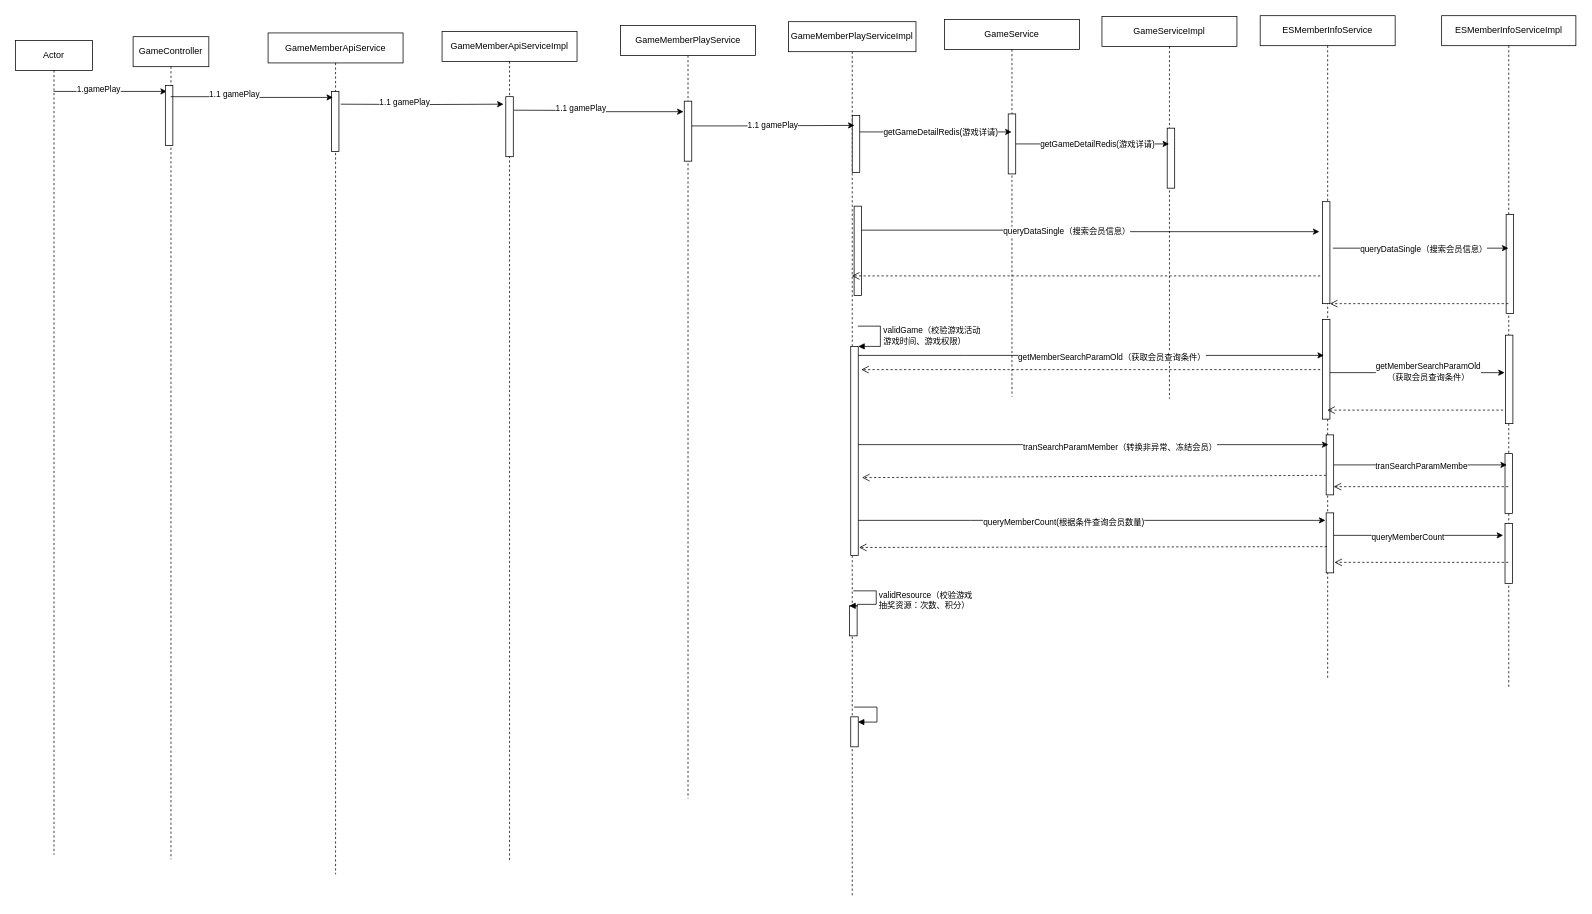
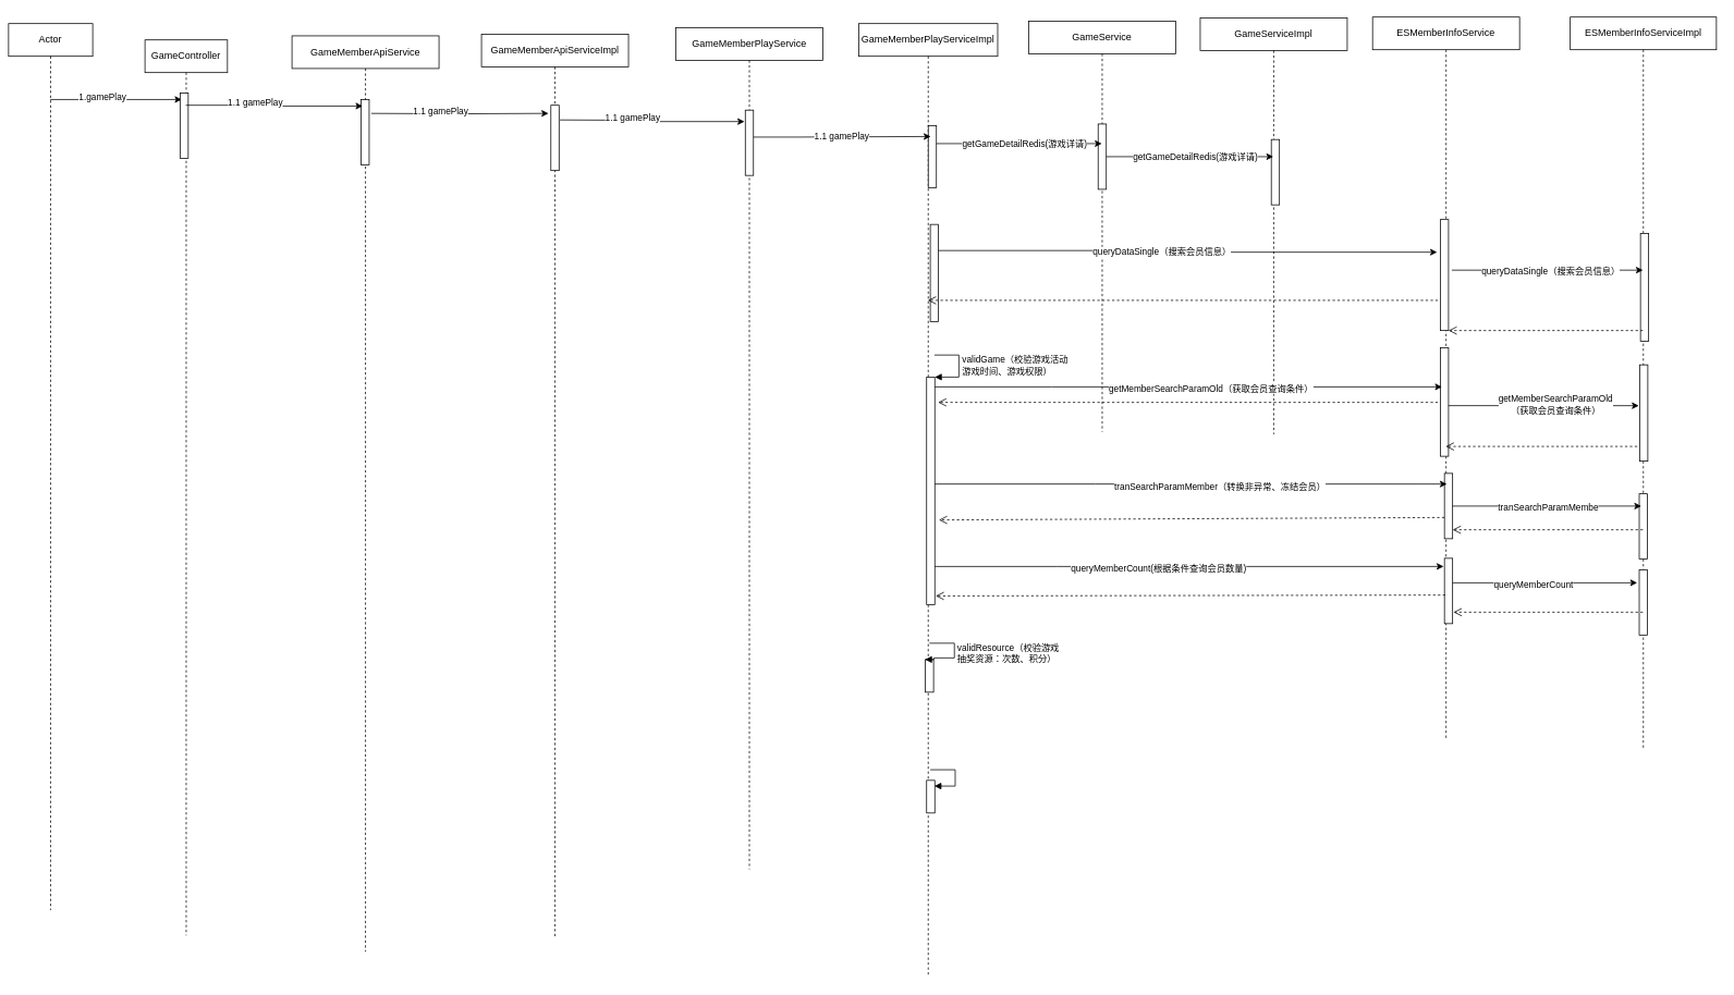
  <mxCell id="0" />
  <mxCell id="1" parent="0" />
  <mxCell id="2" style="edgeStyle=orthogonalEdgeStyle;rounded=0;orthogonalLoop=1;jettySize=auto;html=1;entryX=0.2;entryY=0.1;entryDx=0;entryDy=0;entryPerimeter=0;" edge="1" parent="1" source="4" target="6"><mxGeometry relative="1" as="geometry"><Array as="points"><mxPoint x="118" y="121" /><mxPoint x="118" y="121" /></Array></mxGeometry></mxCell>
  <mxCell id="3" value="1.gamePlay" style="edgeLabel;html=1;align=center;verticalAlign=middle;resizable=0;points=[];" vertex="1" connectable="0" parent="2"><mxGeometry x="-0.233" y="4" relative="1" as="geometry"><mxPoint x="1" as="offset" /></mxGeometry></mxCell>
- <mxCell id="4" value="Actor" style="shape=umlLifeline;perimeter=lifelinePerimeter;whiteSpace=wrap;html=1;container=1;collapsible=0;recursiveResize=0;outlineConnect=0;" vertex="1" parent="1"><mxGeometry x="20" y="53" width="103" height="1086" as="geometry" /></mxCell>
+ <mxCell id="4" value="Actor" style="shape=umlLifeline;perimeter=lifelinePerimeter;whiteSpace=wrap;html=1;container=1;collapsible=0;recursiveResize=0;outlineConnect=0;" vertex="1" parent="1"><mxGeometry x="10" y="28" width="103" height="1086" as="geometry" /></mxCell>
  <mxCell id="5" value="GameController" style="shape=umlLifeline;perimeter=lifelinePerimeter;whiteSpace=wrap;html=1;container=1;collapsible=0;recursiveResize=0;outlineConnect=0;" vertex="1" parent="1"><mxGeometry x="177" y="48" width="101" height="1097" as="geometry" /></mxCell>
  <mxCell id="6" value="" style="html=1;points=[];perimeter=orthogonalPerimeter;" vertex="1" parent="5"><mxGeometry x="43" y="65" width="10" height="80" as="geometry" /></mxCell>
  <mxCell id="7" value="GameMemberApiService" style="shape=umlLifeline;perimeter=lifelinePerimeter;whiteSpace=wrap;html=1;container=1;collapsible=0;recursiveResize=0;outlineConnect=0;" vertex="1" parent="1"><mxGeometry x="357" y="43" width="180" height="1122" as="geometry" /></mxCell>
  <mxCell id="8" value="" style="html=1;points=[];perimeter=orthogonalPerimeter;" vertex="1" parent="7"><mxGeometry x="84.5" y="78" width="10" height="80" as="geometry" /></mxCell>
  <mxCell id="9" style="edgeStyle=orthogonalEdgeStyle;rounded=0;orthogonalLoop=1;jettySize=auto;html=1;entryX=0.2;entryY=0.1;entryDx=0;entryDy=0;entryPerimeter=0;" edge="1" parent="1" target="8" source="5"><mxGeometry relative="1" as="geometry"><mxPoint x="291" y="129" as="sourcePoint" /><Array as="points"><mxPoint x="340" y="128" /><mxPoint x="340" y="129" /></Array></mxGeometry></mxCell>
  <mxCell id="10" value="1.1 gamePlay" style="edgeLabel;html=1;align=center;verticalAlign=middle;resizable=0;points=[];" vertex="1" connectable="0" parent="9"><mxGeometry x="-0.233" y="4" relative="1" as="geometry"><mxPoint x="1" as="offset" /></mxGeometry></mxCell>
  <mxCell id="11" value="GameMemberApiServiceImpl" style="shape=umlLifeline;perimeter=lifelinePerimeter;whiteSpace=wrap;html=1;container=1;collapsible=0;recursiveResize=0;outlineConnect=0;" vertex="1" parent="1"><mxGeometry x="589" y="41" width="180" height="1106" as="geometry" /></mxCell>
  <mxCell id="12" value="" style="html=1;points=[];perimeter=orthogonalPerimeter;" vertex="1" parent="11"><mxGeometry x="85" y="87" width="10" height="80" as="geometry" /></mxCell>
  <mxCell id="13" value="GameMemberPlayService" style="shape=umlLifeline;perimeter=lifelinePerimeter;whiteSpace=wrap;html=1;container=1;collapsible=0;recursiveResize=0;outlineConnect=0;" vertex="1" parent="1"><mxGeometry x="827" y="33" width="180" height="1031" as="geometry" /></mxCell>
  <mxCell id="14" value="" style="html=1;points=[];perimeter=orthogonalPerimeter;" vertex="1" parent="13"><mxGeometry x="85" y="101" width="10" height="80" as="geometry" /></mxCell>
  <mxCell id="15" value="GameMemberPlayServiceImpl" style="shape=umlLifeline;perimeter=lifelinePerimeter;whiteSpace=wrap;html=1;container=1;collapsible=0;recursiveResize=0;outlineConnect=0;" vertex="1" parent="1"><mxGeometry x="1051" y="28" width="170" height="1168" as="geometry" /></mxCell>
  <mxCell id="16" value="" style="html=1;points=[];perimeter=orthogonalPerimeter;" vertex="1" parent="15"><mxGeometry x="85" y="125" width="10" height="76" as="geometry" /></mxCell>
  <mxCell id="17" value="" style="html=1;points=[];perimeter=orthogonalPerimeter;" vertex="1" parent="15"><mxGeometry x="87.5" y="246" width="10" height="119" as="geometry" /></mxCell>
  <mxCell id="18" value="" style="html=1;points=[];perimeter=orthogonalPerimeter;" vertex="1" parent="15"><mxGeometry x="83" y="433" width="10" height="279" as="geometry" /></mxCell>
  <mxCell id="19" value="validGame（校验游戏活动&lt;br&gt;游戏时间、游戏权限）" style="edgeStyle=orthogonalEdgeStyle;html=1;align=left;spacingLeft=2;endArrow=block;rounded=0;entryX=1;entryY=0;" edge="1" target="18" parent="15"><mxGeometry relative="1" as="geometry"><mxPoint x="92.5" y="406" as="sourcePoint" /><Array as="points"><mxPoint x="122.5" y="406" /></Array></mxGeometry></mxCell>
  <mxCell id="20" value="" style="html=1;points=[];perimeter=orthogonalPerimeter;" vertex="1" parent="15"><mxGeometry x="81.5" y="779" width="10" height="40" as="geometry" /></mxCell>
  <mxCell id="21" value="validResource（校验游戏&lt;br&gt;&lt;span style=&quot;font-size: 11px;&quot;&gt;抽奖资源：次数、积分&lt;/span&gt;）" style="edgeStyle=orthogonalEdgeStyle;html=1;align=left;spacingLeft=2;endArrow=block;rounded=0;entryX=-0.05;entryY=0;entryDx=0;entryDy=0;entryPerimeter=0;" edge="1" parent="15" target="20"><mxGeometry relative="1" as="geometry"><mxPoint x="86.5" y="759" as="sourcePoint" /><Array as="points"><mxPoint x="117" y="759" /><mxPoint x="117" y="777" /><mxPoint x="92" y="777" /><mxPoint x="92" y="779" /></Array></mxGeometry></mxCell>
  <mxCell id="22" value="" style="html=1;points=[];perimeter=orthogonalPerimeter;" vertex="1" parent="15"><mxGeometry x="83" y="927" width="10" height="40" as="geometry" /></mxCell>
  <mxCell id="23" value="" style="edgeStyle=orthogonalEdgeStyle;html=1;align=left;spacingLeft=2;endArrow=block;rounded=0;entryX=1;entryY=0;" edge="1" parent="15"><mxGeometry relative="1" as="geometry"><mxPoint x="87.5" y="914" as="sourcePoint" /><Array as="points"><mxPoint x="118" y="914" /><mxPoint x="118" y="934" /></Array><mxPoint x="92.5" y="934" as="targetPoint" /></mxGeometry></mxCell>
  <mxCell id="24" style="edgeStyle=orthogonalEdgeStyle;rounded=0;orthogonalLoop=1;jettySize=auto;html=1;entryX=-0.3;entryY=0.125;entryDx=0;entryDy=0;entryPerimeter=0;" edge="1" parent="1" target="12"><mxGeometry relative="1" as="geometry"><mxPoint x="454" y="138" as="sourcePoint" /><Array as="points" /><mxPoint x="453.5" y="139" as="targetPoint" /></mxGeometry></mxCell>
  <mxCell id="25" value="1.1 gamePlay" style="edgeLabel;html=1;align=center;verticalAlign=middle;resizable=0;points=[];" vertex="1" connectable="0" parent="24"><mxGeometry x="-0.233" y="4" relative="1" as="geometry"><mxPoint x="1" as="offset" /></mxGeometry></mxCell>
  <mxCell id="26" style="edgeStyle=orthogonalEdgeStyle;rounded=0;orthogonalLoop=1;jettySize=auto;html=1;entryX=-0.1;entryY=0.175;entryDx=0;entryDy=0;entryPerimeter=0;" edge="1" parent="1" target="14"><mxGeometry relative="1" as="geometry"><mxPoint x="685" y="146" as="sourcePoint" /><Array as="points" /><mxPoint x="463.5" y="149" as="targetPoint" /></mxGeometry></mxCell>
  <mxCell id="27" value="1.1 gamePlay" style="edgeLabel;html=1;align=center;verticalAlign=middle;resizable=0;points=[];" vertex="1" connectable="0" parent="26"><mxGeometry x="-0.233" y="4" relative="1" as="geometry"><mxPoint x="1" as="offset" /></mxGeometry></mxCell>
  <mxCell id="28" style="edgeStyle=orthogonalEdgeStyle;rounded=0;orthogonalLoop=1;jettySize=auto;html=1;entryX=0.3;entryY=0.175;entryDx=0;entryDy=0;entryPerimeter=0;" edge="1" parent="1" source="14" target="16"><mxGeometry relative="1" as="geometry"><Array as="points"><mxPoint x="977" y="167" /><mxPoint x="977" y="167" /></Array></mxGeometry></mxCell>
  <mxCell id="29" value="1.1 gamePlay" style="edgeLabel;html=1;align=center;verticalAlign=middle;resizable=0;points=[];" vertex="1" connectable="0" parent="28"><mxGeometry x="-0.005" y="1" relative="1" as="geometry"><mxPoint as="offset" /></mxGeometry></mxCell>
  <mxCell id="30" value="GameService" style="shape=umlLifeline;perimeter=lifelinePerimeter;whiteSpace=wrap;html=1;container=1;collapsible=0;recursiveResize=0;outlineConnect=0;" vertex="1" parent="1"><mxGeometry x="1259" y="25" width="180" height="503" as="geometry" /></mxCell>
  <mxCell id="31" value="" style="html=1;points=[];perimeter=orthogonalPerimeter;" vertex="1" parent="30"><mxGeometry x="85" y="126" width="10" height="80" as="geometry" /></mxCell>
  <mxCell id="32" value="GameServiceImpl" style="shape=umlLifeline;perimeter=lifelinePerimeter;whiteSpace=wrap;html=1;container=1;collapsible=0;recursiveResize=0;outlineConnect=0;" vertex="1" parent="1"><mxGeometry x="1469" y="21" width="180" height="510" as="geometry" /></mxCell>
  <mxCell id="33" value="" style="html=1;points=[];perimeter=orthogonalPerimeter;" vertex="1" parent="32"><mxGeometry x="87" y="149" width="10" height="80" as="geometry" /></mxCell>
  <mxCell id="34" style="edgeStyle=orthogonalEdgeStyle;rounded=0;orthogonalLoop=1;jettySize=auto;html=1;" edge="1" parent="1" source="16" target="30"><mxGeometry relative="1" as="geometry"><Array as="points"><mxPoint x="1169" y="175" /><mxPoint x="1169" y="175" /></Array></mxGeometry></mxCell>
  <mxCell id="35" value="getGameDetailRedis(游戏详请)" style="edgeLabel;html=1;align=center;verticalAlign=middle;resizable=0;points=[];" vertex="1" connectable="0" parent="34"><mxGeometry x="-0.18" relative="1" as="geometry"><mxPoint x="24" y="-1" as="offset" /></mxGeometry></mxCell>
  <mxCell id="36" style="edgeStyle=orthogonalEdgeStyle;rounded=0;orthogonalLoop=1;jettySize=auto;html=1;" edge="1" parent="1" source="31" target="32"><mxGeometry relative="1" as="geometry"><mxPoint x="1156" y="185" as="sourcePoint" /><mxPoint x="1358.5" y="185" as="targetPoint" /><Array as="points"><mxPoint x="1494" y="191" /><mxPoint x="1494" y="191" /></Array></mxGeometry></mxCell>
  <mxCell id="37" value="getGameDetailRedis(游戏详请)" style="edgeLabel;html=1;align=center;verticalAlign=middle;resizable=0;points=[];" vertex="1" connectable="0" parent="36"><mxGeometry x="-0.18" relative="1" as="geometry"><mxPoint x="24" y="-1" as="offset" /></mxGeometry></mxCell>
  <mxCell id="38" value="ESMemberInfoService" style="shape=umlLifeline;perimeter=lifelinePerimeter;whiteSpace=wrap;html=1;container=1;collapsible=0;recursiveResize=0;outlineConnect=0;" vertex="1" parent="1"><mxGeometry x="1680" y="20" width="180" height="886" as="geometry" /></mxCell>
  <mxCell id="39" value="" style="html=1;points=[];perimeter=orthogonalPerimeter;" vertex="1" parent="38"><mxGeometry x="83" y="248" width="10" height="136" as="geometry" /></mxCell>
  <mxCell id="40" value="" style="html=1;points=[];perimeter=orthogonalPerimeter;" vertex="1" parent="38"><mxGeometry x="83" y="405" width="10" height="133" as="geometry" /></mxCell>
  <mxCell id="41" value="" style="html=1;points=[];perimeter=orthogonalPerimeter;" vertex="1" parent="38"><mxGeometry x="88" y="559" width="10" height="80" as="geometry" /></mxCell>
  <mxCell id="42" value="" style="html=1;points=[];perimeter=orthogonalPerimeter;" vertex="1" parent="38"><mxGeometry x="88" y="663" width="10" height="80" as="geometry" /></mxCell>
  <mxCell id="43" value="ESMemberInfoServiceImpl" style="shape=umlLifeline;perimeter=lifelinePerimeter;whiteSpace=wrap;html=1;container=1;collapsible=0;recursiveResize=0;outlineConnect=0;" vertex="1" parent="1"><mxGeometry x="1922" y="20" width="179" height="898" as="geometry" /></mxCell>
  <mxCell id="44" value="" style="html=1;points=[];perimeter=orthogonalPerimeter;" vertex="1" parent="43"><mxGeometry x="86" y="265" width="10" height="132" as="geometry" /></mxCell>
  <mxCell id="45" value="" style="html=1;points=[];perimeter=orthogonalPerimeter;" vertex="1" parent="43"><mxGeometry x="85" y="426" width="10" height="118" as="geometry" /></mxCell>
  <mxCell id="46" value="" style="html=1;points=[];perimeter=orthogonalPerimeter;" vertex="1" parent="43"><mxGeometry x="84.5" y="584" width="10" height="80" as="geometry" /></mxCell>
  <mxCell id="47" value="" style="html=1;points=[];perimeter=orthogonalPerimeter;" vertex="1" parent="43"><mxGeometry x="84.5" y="677" width="10" height="80" as="geometry" /></mxCell>
  <mxCell id="48" style="edgeStyle=orthogonalEdgeStyle;rounded=0;orthogonalLoop=1;jettySize=auto;html=1;" edge="1" parent="1" source="17"><mxGeometry relative="1" as="geometry"><mxPoint x="1759" y="308" as="targetPoint" /><Array as="points"><mxPoint x="1414" y="306" /><mxPoint x="1414" y="308" /></Array></mxGeometry></mxCell>
  <mxCell id="49" value="queryDataSingle（搜索会员信息）" style="edgeLabel;html=1;align=center;verticalAlign=middle;resizable=0;points=[];" vertex="1" connectable="0" parent="48"><mxGeometry x="-0.106" y="1" relative="1" as="geometry"><mxPoint x="1" as="offset" /></mxGeometry></mxCell>
  <mxCell id="50" style="edgeStyle=orthogonalEdgeStyle;rounded=0;orthogonalLoop=1;jettySize=auto;html=1;" edge="1" parent="1" target="43"><mxGeometry relative="1" as="geometry"><mxPoint x="1777" y="330" as="sourcePoint" /><mxPoint x="1786" y="316.04" as="targetPoint" /><Array as="points"><mxPoint x="1934" y="330" /><mxPoint x="1934" y="330" /></Array></mxGeometry></mxCell>
  <mxCell id="51" value="queryDataSingle（搜索会员信息）" style="edgeLabel;html=1;align=center;verticalAlign=middle;resizable=0;points=[];" vertex="1" connectable="0" parent="50"><mxGeometry x="-0.106" y="1" relative="1" as="geometry"><mxPoint x="15" y="1" as="offset" /></mxGeometry></mxCell>
  <mxCell id="52" value="" style="html=1;verticalAlign=bottom;endArrow=open;dashed=1;endSize=8;rounded=0;exitX=-0.3;exitY=0.728;exitDx=0;exitDy=0;exitPerimeter=0;" edge="1" parent="1" source="39" target="15"><mxGeometry relative="1" as="geometry"><mxPoint x="2000.5" y="403" as="sourcePoint" /><mxPoint x="1790" y="403" as="targetPoint" /></mxGeometry></mxCell>
  <mxCell id="53" style="edgeStyle=orthogonalEdgeStyle;rounded=0;orthogonalLoop=1;jettySize=auto;html=1;entryX=0.2;entryY=0.361;entryDx=0;entryDy=0;entryPerimeter=0;" edge="1" parent="1" source="18" target="40"><mxGeometry relative="1" as="geometry"><Array as="points"><mxPoint x="1287" y="473" /><mxPoint x="1287" y="473" /></Array></mxGeometry></mxCell>
  <mxCell id="54" value="getMemberSearchParamOld（获取会员查询条件）" style="edgeLabel;html=1;align=center;verticalAlign=middle;resizable=0;points=[];" vertex="1" connectable="0" parent="53"><mxGeometry x="0.09" y="-1" relative="1" as="geometry"><mxPoint as="offset" /></mxGeometry></mxCell>
  <mxCell id="55" style="edgeStyle=orthogonalEdgeStyle;rounded=0;orthogonalLoop=1;jettySize=auto;html=1;entryX=-0.1;entryY=0.424;entryDx=0;entryDy=0;entryPerimeter=0;" edge="1" parent="1" source="40" target="45"><mxGeometry relative="1" as="geometry"><Array as="points"><mxPoint x="1834" y="496" /><mxPoint x="1834" y="496" /></Array></mxGeometry></mxCell>
  <mxCell id="56" value="getMemberSearchParamOld&lt;br&gt;（获取会员查询条件）" style="edgeLabel;html=1;align=center;verticalAlign=middle;resizable=0;points=[];" vertex="1" connectable="0" parent="55"><mxGeometry x="-0.193" y="2" relative="1" as="geometry"><mxPoint x="36" as="offset" /></mxGeometry></mxCell>
  <mxCell id="57" value="" style="html=1;verticalAlign=bottom;endArrow=open;dashed=1;endSize=8;rounded=0;" edge="1" parent="1" source="43" target="39"><mxGeometry relative="1" as="geometry"><mxPoint x="1860" y="393" as="sourcePoint" /><mxPoint x="1780" y="393" as="targetPoint" /></mxGeometry></mxCell>
  <mxCell id="58" value="" style="html=1;verticalAlign=bottom;endArrow=open;dashed=1;endSize=8;rounded=0;exitX=-0.3;exitY=0.847;exitDx=0;exitDy=0;exitPerimeter=0;" edge="1" parent="1" source="45" target="38"><mxGeometry relative="1" as="geometry"><mxPoint x="2021" y="388.5" as="sourcePoint" /><mxPoint x="1783" y="388.5" as="targetPoint" /></mxGeometry></mxCell>
  <mxCell id="59" value="" style="html=1;verticalAlign=bottom;endArrow=open;dashed=1;endSize=8;rounded=0;" edge="1" parent="1"><mxGeometry relative="1" as="geometry"><mxPoint x="1760" y="492" as="sourcePoint" /><mxPoint x="1148" y="492" as="targetPoint" /></mxGeometry></mxCell>
  <mxCell id="60" style="edgeStyle=orthogonalEdgeStyle;rounded=0;orthogonalLoop=1;jettySize=auto;html=1;entryX=0.3;entryY=0.163;entryDx=0;entryDy=0;entryPerimeter=0;" edge="1" parent="1" source="18" target="41"><mxGeometry relative="1" as="geometry"><Array as="points"><mxPoint x="1340" y="592" /><mxPoint x="1340" y="592" /></Array></mxGeometry></mxCell>
  <mxCell id="61" value="tranSearchParamMember（转换非异常、冻结会员）" style="edgeLabel;html=1;align=center;verticalAlign=middle;resizable=0;points=[];" vertex="1" connectable="0" parent="60"><mxGeometry x="0.112" y="-2" relative="1" as="geometry"><mxPoint as="offset" /></mxGeometry></mxCell>
  <mxCell id="62" style="edgeStyle=orthogonalEdgeStyle;rounded=0;orthogonalLoop=1;jettySize=auto;html=1;entryX=0.25;entryY=0.188;entryDx=0;entryDy=0;entryPerimeter=0;" edge="1" parent="1" source="41" target="46"><mxGeometry relative="1" as="geometry" /></mxCell>
  <mxCell id="63" value="tranSearchParamMembe" style="edgeLabel;html=1;align=center;verticalAlign=middle;resizable=0;points=[];" vertex="1" connectable="0" parent="62"><mxGeometry y="-1" relative="1" as="geometry"><mxPoint as="offset" /></mxGeometry></mxCell>
  <mxCell id="64" value="" style="html=1;verticalAlign=bottom;endArrow=open;dashed=1;endSize=8;rounded=0;entryX=1;entryY=0.863;entryDx=0;entryDy=0;entryPerimeter=0;" edge="1" parent="1" source="43" target="41"><mxGeometry relative="1" as="geometry"><mxPoint x="2014" y="555.946" as="sourcePoint" /><mxPoint x="1779.5" y="555.946" as="targetPoint" /></mxGeometry></mxCell>
  <mxCell id="65" value="" style="html=1;verticalAlign=bottom;endArrow=open;dashed=1;endSize=8;rounded=0;exitX=0;exitY=0.675;exitDx=0;exitDy=0;exitPerimeter=0;" edge="1" parent="1" source="41"><mxGeometry relative="1" as="geometry"><mxPoint x="1768" y="637" as="sourcePoint" /><mxPoint x="1149" y="636" as="targetPoint" /></mxGeometry></mxCell>
  <mxCell id="66" style="edgeStyle=orthogonalEdgeStyle;rounded=0;orthogonalLoop=1;jettySize=auto;html=1;entryX=-0.1;entryY=0.125;entryDx=0;entryDy=0;entryPerimeter=0;" edge="1" parent="1" source="18" target="42"><mxGeometry relative="1" as="geometry"><Array as="points"><mxPoint x="1294" y="693" /><mxPoint x="1294" y="693" /></Array></mxGeometry></mxCell>
  <mxCell id="67" value="queryMemberCount(根据条件查询会员数量)" style="edgeLabel;html=1;align=center;verticalAlign=middle;resizable=0;points=[];" vertex="1" connectable="0" parent="66"><mxGeometry x="-0.211" y="-2" relative="1" as="geometry"><mxPoint x="27" as="offset" /></mxGeometry></mxCell>
  <mxCell id="68" style="edgeStyle=orthogonalEdgeStyle;rounded=0;orthogonalLoop=1;jettySize=auto;html=1;entryX=-0.25;entryY=0.2;entryDx=0;entryDy=0;entryPerimeter=0;" edge="1" parent="1" source="42" target="47"><mxGeometry relative="1" as="geometry"><Array as="points"><mxPoint x="1832" y="713" /><mxPoint x="1832" y="713" /></Array></mxGeometry></mxCell>
  <mxCell id="69" value="queryMemberCount" style="edgeLabel;html=1;align=center;verticalAlign=middle;resizable=0;points=[];" vertex="1" connectable="0" parent="68"><mxGeometry x="-0.133" y="-2" relative="1" as="geometry"><mxPoint as="offset" /></mxGeometry></mxCell>
  <mxCell id="70" value="" style="html=1;verticalAlign=bottom;endArrow=open;dashed=1;endSize=8;rounded=0;entryX=1.1;entryY=0.825;entryDx=0;entryDy=0;entryPerimeter=0;" edge="1" parent="1" source="43" target="42"><mxGeometry relative="1" as="geometry"><mxPoint x="2021" y="658.04" as="sourcePoint" /><mxPoint x="1788" y="658.04" as="targetPoint" /></mxGeometry></mxCell>
  <mxCell id="71" value="" style="html=1;verticalAlign=bottom;endArrow=open;dashed=1;endSize=8;rounded=0;entryX=1.1;entryY=0.961;entryDx=0;entryDy=0;entryPerimeter=0;exitX=0.1;exitY=0.563;exitDx=0;exitDy=0;exitPerimeter=0;" edge="1" parent="1" source="42" target="18"><mxGeometry relative="1" as="geometry"><mxPoint x="2031" y="668.04" as="sourcePoint" /><mxPoint x="1798" y="668.04" as="targetPoint" /></mxGeometry></mxCell>
